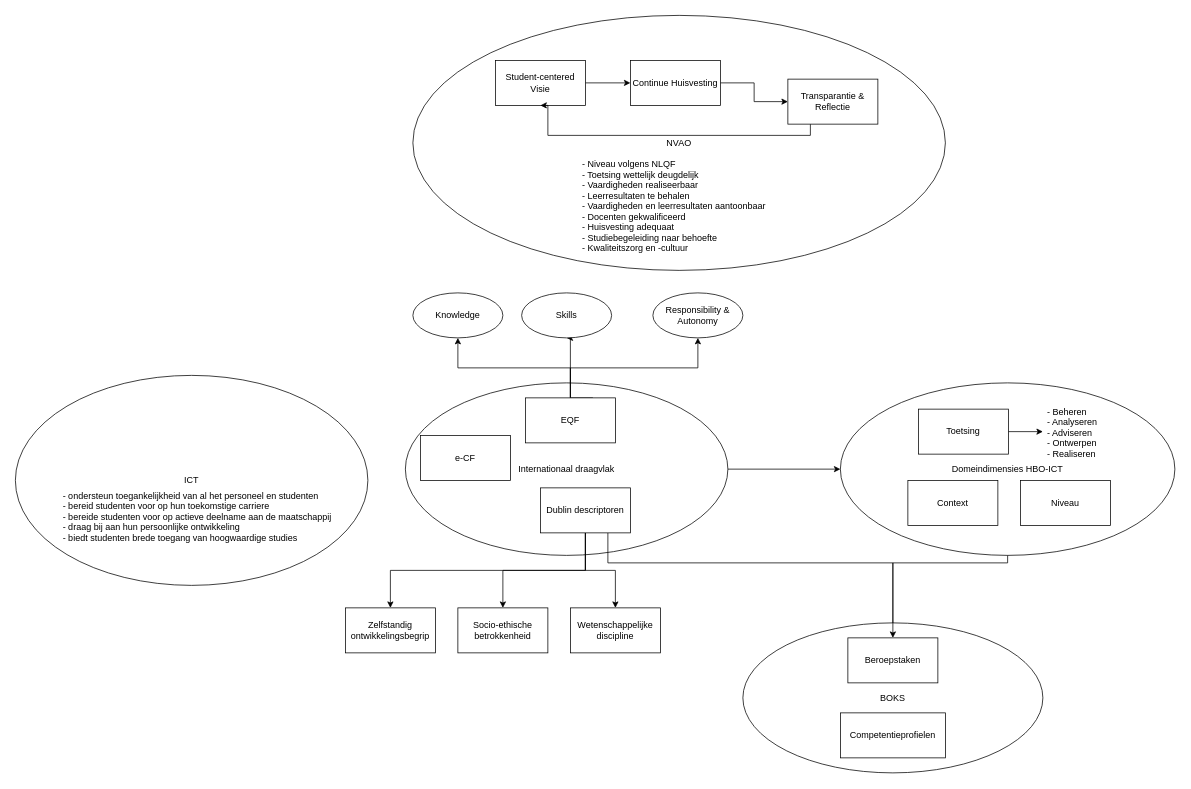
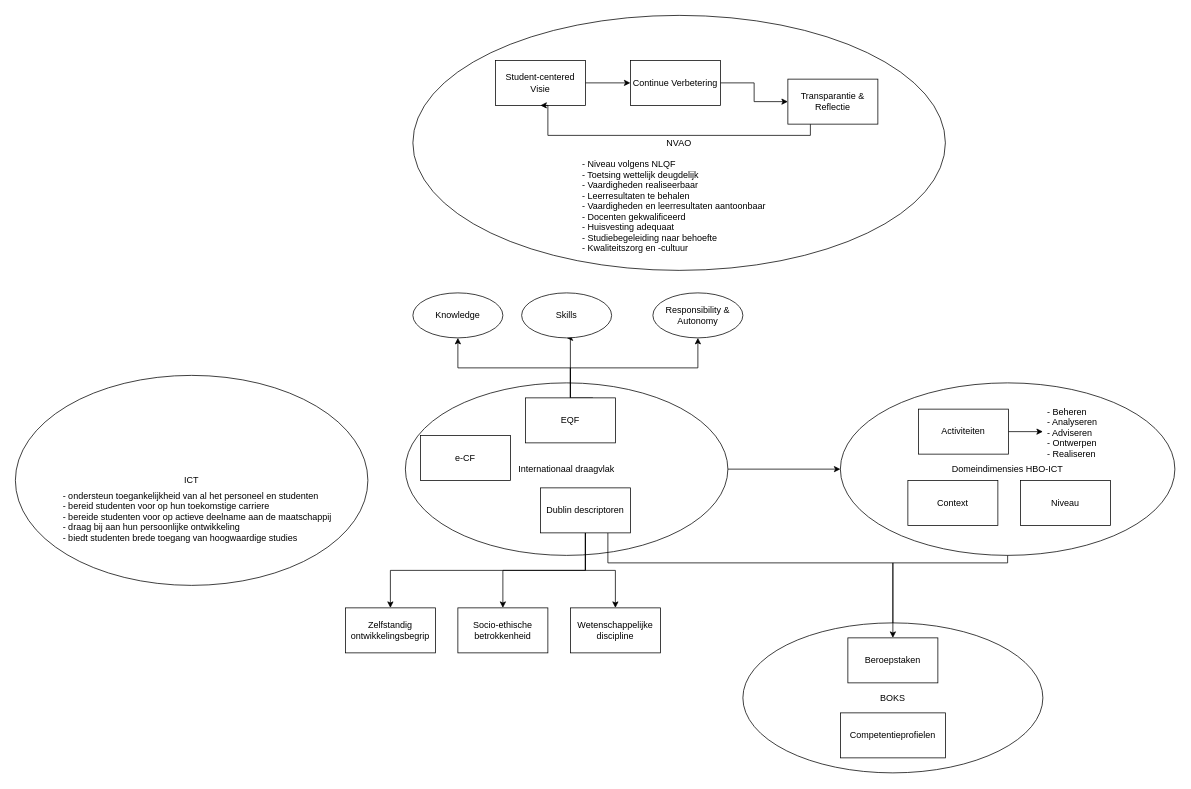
  <mxCell id="0" />
  <mxCell id="1" parent="0" />
  <mxCell id="2" value="NVAO" style="ellipse;whiteSpace=wrap;html=1;" parent="1" vertex="1"><mxGeometry x="550" width="710" height="340" as="geometry" y="20" /></mxCell>
  <mxCell id="3" value="" style="edgeStyle=orthogonalEdgeStyle;rounded=0;orthogonalLoop=1;jettySize=auto;html=1;" parent="1" source="4" target="8" edge="1"><mxGeometry relative="1" as="geometry" /></mxCell>
  <mxCell id="4" value="Student-centered Visie" style="rounded=0;whiteSpace=wrap;html=1;" parent="1" vertex="1"><mxGeometry x="660" y="80" width="120" height="60" as="geometry" /></mxCell>
  <mxCell id="5" style="edgeStyle=orthogonalEdgeStyle;rounded=0;orthogonalLoop=1;jettySize=auto;html=1;entryX=0.5;entryY=1;entryDx=0;entryDy=0;" parent="1" source="6" target="4" edge="1"><mxGeometry relative="1" as="geometry"><Array as="points"><mxPoint x="1080" y="180" /><mxPoint x="730" y="180" /></Array></mxGeometry></mxCell>
  <mxCell id="6" value="Transparantie &amp;amp; Reflectie" style="rounded=0;whiteSpace=wrap;html=1;" parent="1" vertex="1"><mxGeometry x="1050" y="105" width="120" height="60" as="geometry" /></mxCell>
  <mxCell id="7" value="" style="edgeStyle=orthogonalEdgeStyle;rounded=0;orthogonalLoop=1;jettySize=auto;html=1;" parent="1" source="8" target="6" edge="1"><mxGeometry relative="1" as="geometry" /></mxCell>
- <mxCell id="8" value="Continue Huisvesting" style="rounded=0;whiteSpace=wrap;html=1;" parent="1" vertex="1"><mxGeometry x="840" y="80" width="120" height="60" as="geometry" /></mxCell>
+ <mxCell id="8" value="Continue Verbetering" style="rounded=0;whiteSpace=wrap;html=1;" parent="1" vertex="1"><mxGeometry x="840" y="80" width="120" height="60" as="geometry" /></mxCell>
  <mxCell id="9" value="- Niveau volgens NLQF&#10;- Toetsing wettelijk deugdelijk&#10;- Vaardigheden realiseerbaar&#10;- Leerresultaten te behalen&#10;- Vaardigheden en leerresultaten aantoonbaar&#10;- Docenten gekwalificeerd&#10;- Huisvesting adequaat&#10;- Studiebegeleiding naar behoefte&#10;- Kwaliteitszorg en -cultuur&#10;&#10;&#10;&#10;&#10;" style="text;strokeColor=none;fillColor=none;align=left;verticalAlign=middle;spacingLeft=4;spacingRight=4;overflow=hidden;points=[[0,0.5],[1,0.5]];portConstraint=eastwest;rotatable=0;fontStyle=0" parent="1" vertex="1"><mxGeometry x="770" y="210" width="260" height="130" as="geometry" /></mxCell>
  <mxCell id="10" style="edgeStyle=orthogonalEdgeStyle;rounded=0;orthogonalLoop=1;jettySize=auto;html=1;exitX=1;exitY=0.5;exitDx=0;exitDy=0;" parent="1" source="11" target="25" edge="1"><mxGeometry relative="1" as="geometry" /></mxCell>
  <mxCell id="11" value="Internationaal draagvlak" style="ellipse;whiteSpace=wrap;html=1;" parent="1" vertex="1"><mxGeometry x="540" y="510" width="430" height="230" as="geometry" /></mxCell>
  <mxCell id="12" value="" style="edgeStyle=orthogonalEdgeStyle;rounded=0;orthogonalLoop=1;jettySize=auto;html=1;" parent="1" source="15" target="35" edge="1"><mxGeometry relative="1" as="geometry"><Array as="points"><mxPoint x="760" y="490" /><mxPoint x="610" y="490" /></Array></mxGeometry></mxCell>
  <mxCell id="13" style="edgeStyle=orthogonalEdgeStyle;rounded=0;orthogonalLoop=1;jettySize=auto;html=1;" parent="1" source="15" target="37" edge="1"><mxGeometry relative="1" as="geometry"><Array as="points"><mxPoint x="760" y="490" /><mxPoint x="930" y="490" /></Array></mxGeometry></mxCell>
  <mxCell id="14" style="edgeStyle=orthogonalEdgeStyle;rounded=0;orthogonalLoop=1;jettySize=auto;html=1;exitX=0.75;exitY=0;exitDx=0;exitDy=0;entryX=0.5;entryY=1;entryDx=0;entryDy=0;" parent="1" source="15" target="36" edge="1"><mxGeometry relative="1" as="geometry"><Array as="points"><mxPoint x="760" y="530" /><mxPoint x="760" y="450" /></Array></mxGeometry></mxCell>
  <mxCell id="15" value="EQF" style="rounded=0;whiteSpace=wrap;html=1;" parent="1" vertex="1"><mxGeometry x="700" y="530" width="120" height="60" as="geometry" /></mxCell>
  <mxCell id="16" style="edgeStyle=orthogonalEdgeStyle;rounded=0;orthogonalLoop=1;jettySize=auto;html=1;exitX=0.5;exitY=1;exitDx=0;exitDy=0;" parent="1" source="20" target="22" edge="1"><mxGeometry relative="1" as="geometry" /></mxCell>
  <mxCell id="17" style="edgeStyle=orthogonalEdgeStyle;rounded=0;orthogonalLoop=1;jettySize=auto;html=1;" parent="1" source="20" target="23" edge="1"><mxGeometry relative="1" as="geometry" /></mxCell>
  <mxCell id="18" value="" style="edgeStyle=orthogonalEdgeStyle;rounded=0;orthogonalLoop=1;jettySize=auto;html=1;exitX=0.5;exitY=1;exitDx=0;exitDy=0;" parent="1" source="20" target="24" edge="1"><mxGeometry relative="1" as="geometry" /></mxCell>
  <mxCell id="19" style="edgeStyle=orthogonalEdgeStyle;rounded=0;orthogonalLoop=1;jettySize=auto;html=1;exitX=0.75;exitY=1;exitDx=0;exitDy=0;" parent="1" source="20" target="33" edge="1"><mxGeometry relative="1" as="geometry"><Array as="points"><mxPoint y="750" x="810" /><mxPoint x="1190" y="750" /></Array></mxGeometry></mxCell>
  <mxCell id="20" value="Dublin descriptoren" style="rounded=0;whiteSpace=wrap;html=1;" parent="1" vertex="1"><mxGeometry x="720" y="650" width="120" height="60" as="geometry" /></mxCell>
  <mxCell id="21" value="e-CF" style="rounded=0;whiteSpace=wrap;html=1;" parent="1" vertex="1"><mxGeometry x="560" y="580" width="120" height="60" as="geometry" /></mxCell>
  <mxCell id="22" value="Wetenschappelijke discipline" style="rounded=0;whiteSpace=wrap;html=1;" parent="1" vertex="1"><mxGeometry x="760" y="810" width="120" height="60" as="geometry" /></mxCell>
  <mxCell id="23" value="Socio-ethische betrokkenheid" style="rounded=0;whiteSpace=wrap;html=1;" parent="1" vertex="1"><mxGeometry x="610" y="810" width="120" height="60" as="geometry" /></mxCell>
  <mxCell id="24" value="Zelfstandig ontwikkelingsbegrip" style="rounded=0;whiteSpace=wrap;html=1;" parent="1" vertex="1"><mxGeometry x="460" y="810" width="120" height="60" as="geometry" /></mxCell>
  <mxCell id="25" value="&lt;div&gt;Domeindimensies HBO-ICT&lt;/div&gt;" style="ellipse;whiteSpace=wrap;html=1;" parent="1" vertex="1"><mxGeometry x="1120" y="510" width="446" height="230" as="geometry" /></mxCell>
  <mxCell id="26" style="edgeStyle=orthogonalEdgeStyle;rounded=0;orthogonalLoop=1;jettySize=auto;html=1;exitX=1;exitY=0.5;exitDx=0;exitDy=0;" parent="1" source="27" target="32" edge="1"><mxGeometry relative="1" as="geometry" /></mxCell>
- <mxCell id="27" value="Toetsing" style="rounded=0;whiteSpace=wrap;html=1;" parent="1" vertex="1"><mxGeometry x="1224" y="545" width="120" height="60" as="geometry" /></mxCell>
+ <mxCell id="27" value="Activiteiten" style="rounded=0;whiteSpace=wrap;html=1;" parent="1" vertex="1"><mxGeometry x="1224" y="545" width="120" height="60" as="geometry" /></mxCell>
  <mxCell id="28" value="&lt;div&gt;BOKS&lt;/div&gt;" style="ellipse;whiteSpace=wrap;html=1;" parent="1" vertex="1"><mxGeometry x="990" y="830" width="400" height="200" as="geometry" /></mxCell>
  <mxCell id="29" value="Niveau" style="rounded=0;whiteSpace=wrap;html=1;" parent="1" vertex="1"><mxGeometry x="1360" y="640" width="120" height="60" as="geometry" /></mxCell>
  <mxCell id="30" value="" style="edgeStyle=orthogonalEdgeStyle;rounded=0;orthogonalLoop=1;jettySize=auto;html=1;" parent="1" source="25" target="33" edge="1"><mxGeometry relative="1" as="geometry"><Array as="points"><mxPoint x="1343" y="750" /><mxPoint x="1190" y="750" /></Array></mxGeometry></mxCell>
  <mxCell id="31" value="Context" style="rounded=0;whiteSpace=wrap;html=1;" parent="1" vertex="1"><mxGeometry x="1210" y="640" width="120" height="60" as="geometry" /></mxCell>
  <mxCell id="32" value="- Beheren&#10;- Analyseren&#10;- Adviseren&#10;- Ontwerpen&#10;- Realiseren&#10;" style="text;strokeColor=none;fillColor=none;align=left;verticalAlign=middle;spacingLeft=4;spacingRight=4;overflow=hidden;points=[[0,0.5],[1,0.5]];portConstraint=eastwest;rotatable=0;" parent="1" vertex="1"><mxGeometry x="1390" y="540" width="80" height="70" as="geometry" /></mxCell>
  <mxCell id="33" value="Beroepstaken" style="whiteSpace=wrap;html=1;" parent="1" vertex="1"><mxGeometry x="1130" y="850" width="120" height="60" as="geometry" /></mxCell>
  <mxCell id="34" value="Competentieprofielen" style="rounded=0;whiteSpace=wrap;html=1;" parent="1" vertex="1"><mxGeometry x="1120" y="950" width="140" height="60" as="geometry" /></mxCell>
  <mxCell id="35" value="Knowledge" style="ellipse;whiteSpace=wrap;html=1;rounded=0;" parent="1" vertex="1"><mxGeometry x="550" y="390" width="120" height="60" as="geometry" /></mxCell>
  <mxCell id="36" value="Skills" style="ellipse;whiteSpace=wrap;html=1;rounded=0;" parent="1" vertex="1"><mxGeometry x="695" y="390" width="120" height="60" as="geometry" /></mxCell>
  <mxCell id="37" value="Responsibility &amp;amp; Autonomy" style="ellipse;whiteSpace=wrap;html=1;rounded=0;" parent="1" vertex="1"><mxGeometry x="870" y="390" width="120" height="60" as="geometry" /></mxCell>
  <mxCell id="38" value="ICT" style="ellipse;whiteSpace=wrap;html=1;" parent="1" vertex="1"><mxGeometry x="20" y="500" width="470" height="280" as="geometry" /></mxCell>
  <mxCell id="39" value="- ondersteun toegankelijkheid van al het personeel en studenten&#10;- bereid studenten voor op hun toekomstige carriere &#10;- bereide studenten voor op actieve deelname aan de maatschappij&#10;- draag bij aan hun persoonlijke ontwikkeling&#10;- biedt studenten brede toegang van hoogwaardige studies&#10;" style="text;strokeColor=none;fillColor=none;align=left;verticalAlign=middle;spacingLeft=4;spacingRight=4;overflow=hidden;points=[[0,0.5],[1,0.5]];portConstraint=eastwest;rotatable=0;fontStyle=0" parent="1" vertex="1"><mxGeometry x="77.5" y="630" width="405" height="130" as="geometry" /></mxCell>
